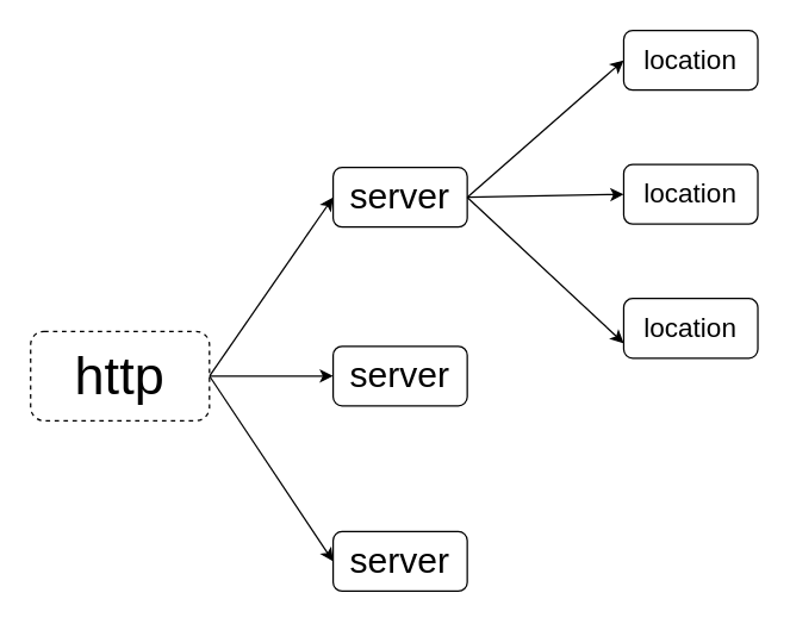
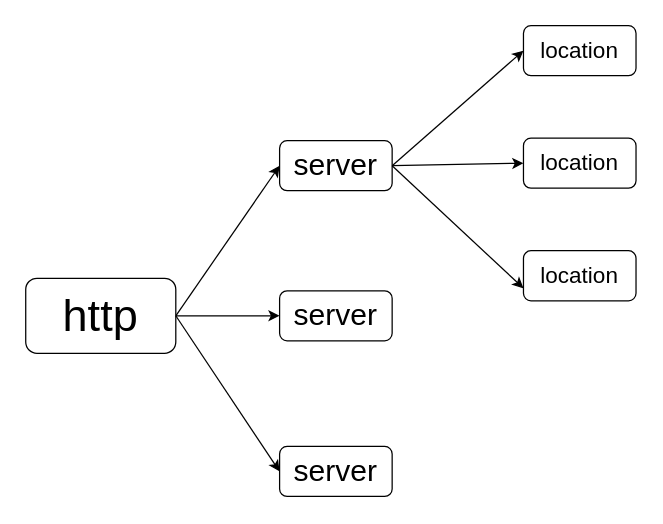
  <mxCell id="0" />
  <mxCell id="1" parent="0" />
  <mxCell id="2" value="&lt;font style=&quot;font-size: 24px;&quot;&gt;server&lt;/font&gt;" style="rounded=1;whiteSpace=wrap;html=1;" vertex="1" parent="1"><mxGeometry x="223" y="112" width="90" height="40" as="geometry" /></mxCell>
  <mxCell id="3" style="rounded=0;orthogonalLoop=1;jettySize=auto;html=1;exitX=1;exitY=0.5;exitDx=0;exitDy=0;entryX=0;entryY=0.5;entryDx=0;entryDy=0;" edge="1" parent="1" source="4" target="2"><mxGeometry relative="1" as="geometry" /></mxCell>
- <mxCell id="4" value="&lt;font style=&quot;font-size: 36px;&quot;&gt;http&lt;/font&gt;" style="rounded=1;whiteSpace=wrap;html=1;dashed=1;" vertex="1" parent="1"><mxGeometry x="20" y="222" width="120" height="60" as="geometry" /></mxCell>
+ <mxCell id="4" value="&lt;font style=&quot;font-size: 36px;&quot;&gt;http&lt;/font&gt;" style="rounded=1;whiteSpace=wrap;html=1;" vertex="1" parent="1"><mxGeometry x="20" y="222" width="120" height="60" as="geometry" /></mxCell>
  <mxCell id="5" value="&lt;font style=&quot;font-size: 18px;&quot;&gt;location&lt;/font&gt;" style="rounded=1;whiteSpace=wrap;html=1;" vertex="1" parent="1"><mxGeometry x="418" y="20" width="90" height="40" as="geometry" /></mxCell>
  <mxCell id="6" value="&lt;font style=&quot;font-size: 18px;&quot;&gt;location&lt;/font&gt;" style="rounded=1;whiteSpace=wrap;html=1;" vertex="1" parent="1"><mxGeometry x="418" y="110" width="90" height="40" as="geometry" /></mxCell>
  <mxCell id="7" value="&lt;font style=&quot;font-size: 18px;&quot;&gt;location&lt;/font&gt;" style="rounded=1;whiteSpace=wrap;html=1;" vertex="1" parent="1"><mxGeometry x="418" y="200" width="90" height="40" as="geometry" /></mxCell>
  <mxCell id="8" value="&lt;font style=&quot;font-size: 24px;&quot;&gt;server&lt;/font&gt;" style="rounded=1;whiteSpace=wrap;html=1;" vertex="1" parent="1"><mxGeometry x="223" y="232" width="90" height="40" as="geometry" /></mxCell>
  <mxCell id="9" value="&lt;font style=&quot;font-size: 24px;&quot;&gt;server&lt;/font&gt;" style="rounded=1;whiteSpace=wrap;html=1;" vertex="1" parent="1"><mxGeometry x="223" y="356.5" width="90" height="40" as="geometry" /></mxCell>
  <mxCell id="10" style="rounded=0;orthogonalLoop=1;jettySize=auto;html=1;exitX=1;exitY=0.5;exitDx=0;exitDy=0;entryX=0;entryY=0.5;entryDx=0;entryDy=0;" edge="1" parent="1" source="4" target="8"><mxGeometry relative="1" as="geometry"><mxPoint x="150" y="262" as="sourcePoint" /><mxPoint x="233" y="142" as="targetPoint" /></mxGeometry></mxCell>
  <mxCell id="11" style="rounded=0;orthogonalLoop=1;jettySize=auto;html=1;exitX=1;exitY=0.5;exitDx=0;exitDy=0;entryX=0;entryY=0.5;entryDx=0;entryDy=0;" edge="1" parent="1" source="4" target="9"><mxGeometry relative="1" as="geometry"><mxPoint x="150" y="262" as="sourcePoint" /><mxPoint x="233" y="262" as="targetPoint" /></mxGeometry></mxCell>
  <mxCell id="12" style="rounded=0;orthogonalLoop=1;jettySize=auto;html=1;exitX=1;exitY=0.5;exitDx=0;exitDy=0;entryX=0;entryY=0.75;entryDx=0;entryDy=0;" edge="1" parent="1" target="7"><mxGeometry relative="1" as="geometry"><mxPoint x="313" y="132" as="sourcePoint" /><mxPoint x="396" y="257" as="targetPoint" /></mxGeometry></mxCell>
  <mxCell id="13" style="rounded=0;orthogonalLoop=1;jettySize=auto;html=1;exitX=1;exitY=0.5;exitDx=0;exitDy=0;entryX=0;entryY=0.5;entryDx=0;entryDy=0;" edge="1" parent="1" target="6"><mxGeometry relative="1" as="geometry"><mxPoint x="313" y="132" as="sourcePoint" /><mxPoint x="396" y="132" as="targetPoint" /></mxGeometry></mxCell>
  <mxCell id="14" style="rounded=0;orthogonalLoop=1;jettySize=auto;html=1;exitX=1;exitY=0.5;exitDx=0;exitDy=0;entryX=0;entryY=0.5;entryDx=0;entryDy=0;" edge="1" parent="1" target="5"><mxGeometry relative="1" as="geometry"><mxPoint x="313" y="132" as="sourcePoint" /><mxPoint x="396" y="12" as="targetPoint" /></mxGeometry></mxCell>
